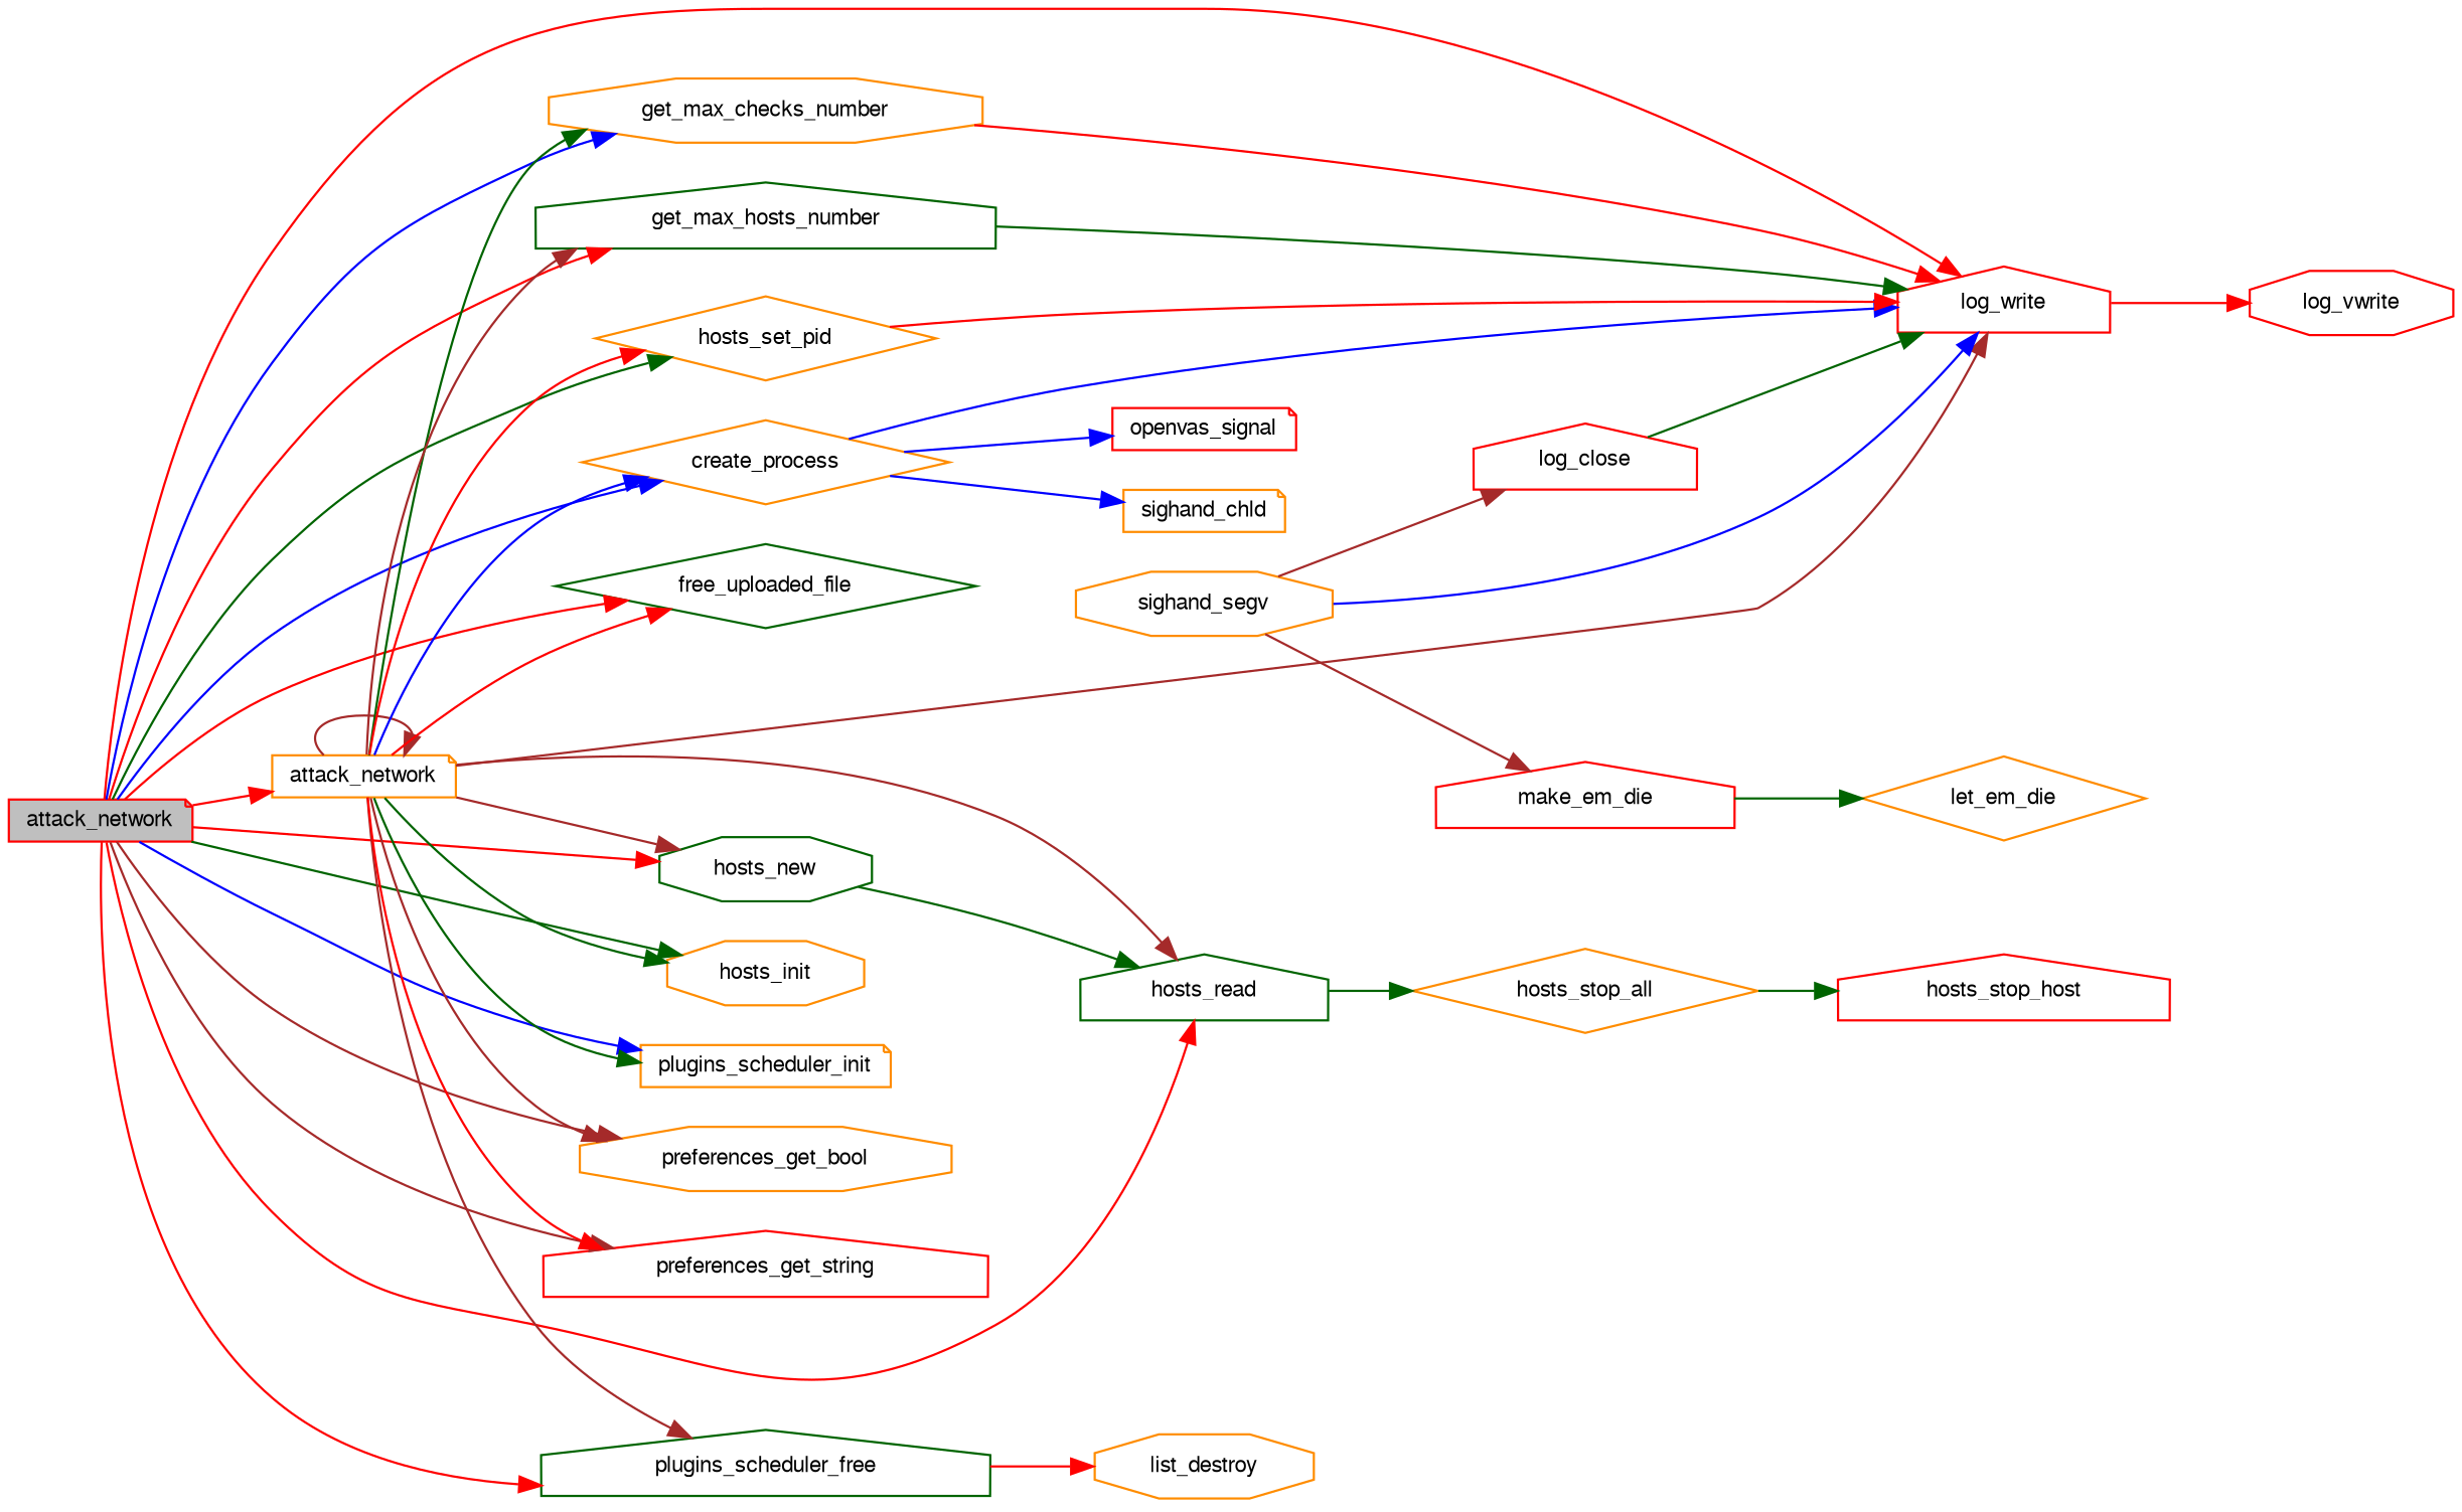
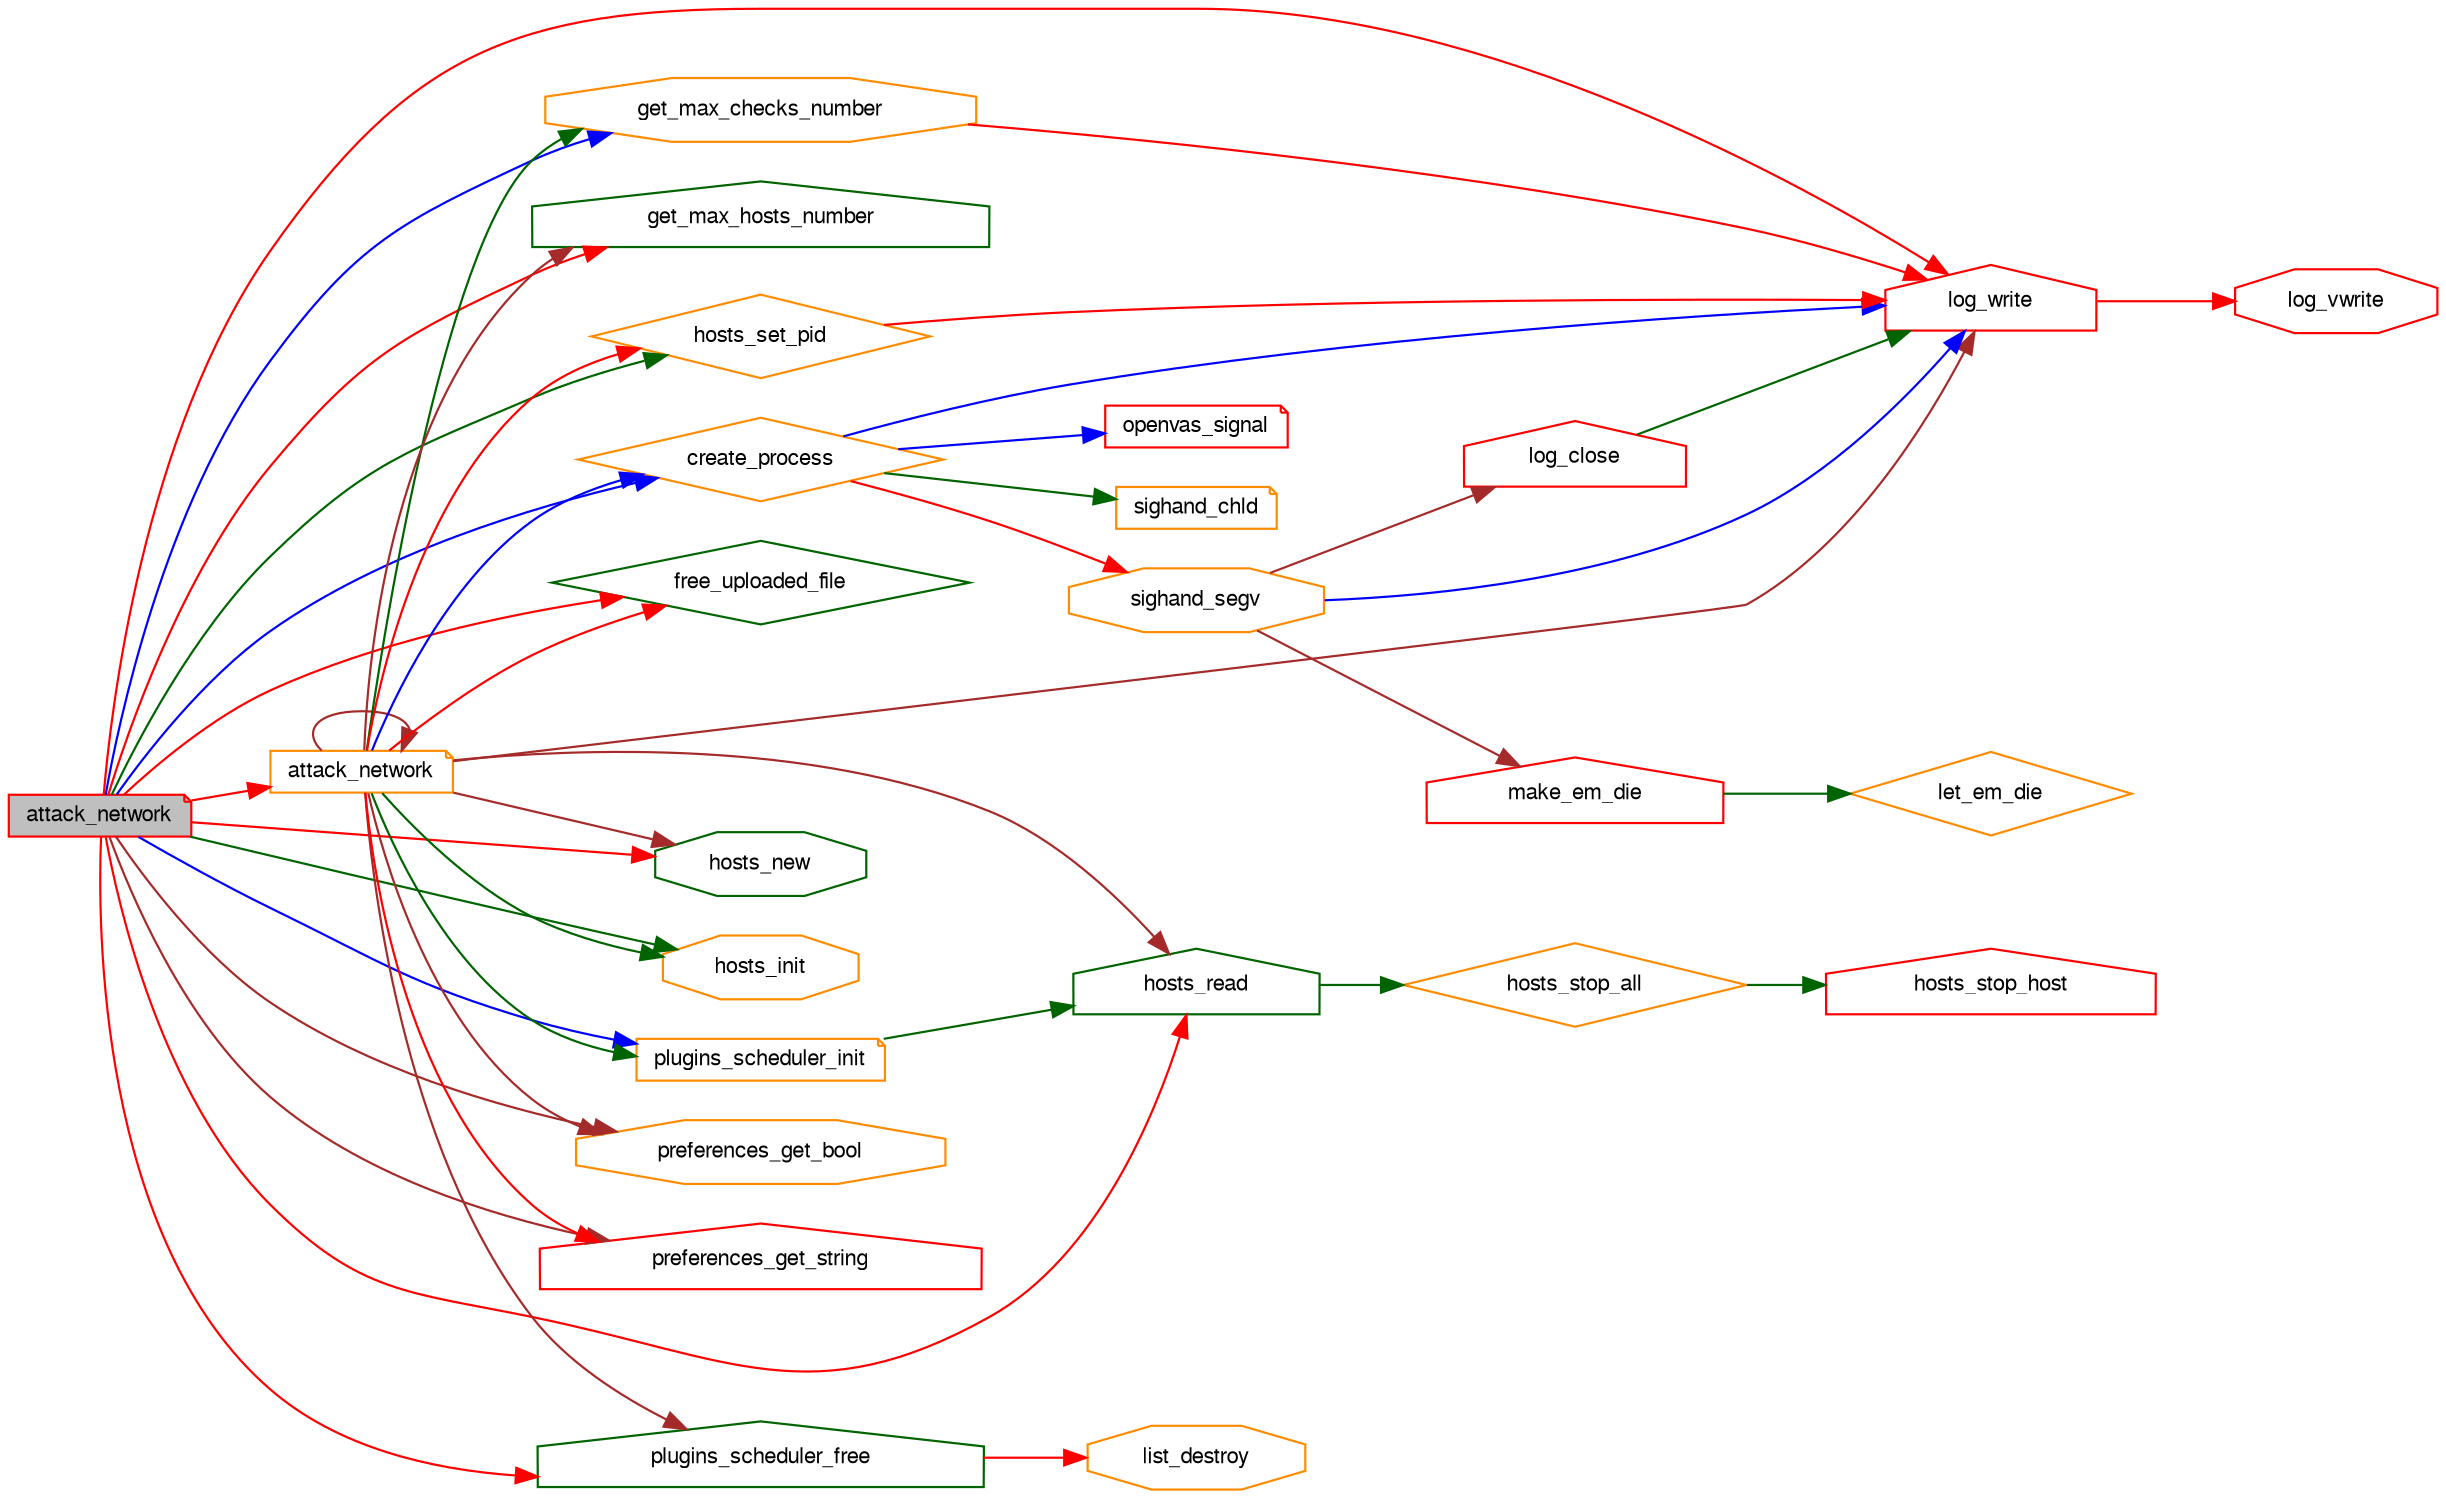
  digraph {
    rankdir=LR
    node [color=darkorange fontname=FreeSans fontsize=10 shape=house]
    edge [color=red fontname=FreeSans fontsize=10 labelfontname=FreeSans labelfontsize=10 style=solid]
    n1 [color=red fillcolor=grey75 fontcolor=black height=0.2 label=attack_network shape=note style=filled width=0.4]
    n2 [height=0.2 label=attack_network shape=note width=0.4]
    n3 [height=0.2 label=create_process shape=diamond width=0.4]
    n4 [color=red height=0.2 label=log_write width=0.4]
    n5 [color=darkgreen height=0.2 label=free_uploaded_file shape=diamond width=0.4]
    n6 [height=0.2 label=get_max_checks_number shape=octagon width=0.4]
    n7 [color=darkgreen height=0.2 label=get_max_hosts_number width=0.4]
    n8 [height=0.2 label=hosts_init shape=octagon width=0.4]
    n9 [color=darkgreen height=0.2 label=hosts_new shape=octagon width=0.4]
    n10 [color=darkgreen height=0.2 label=hosts_read width=0.4]
    n11 [height=0.2 label=hosts_set_pid shape=diamond width=0.4]
    n12 [color=darkgreen height=0.2 label=plugins_scheduler_free width=0.4]
    n13 [height=0.2 label=plugins_scheduler_init shape=note width=0.4]
    n14 [height=0.2 label=preferences_get_bool shape=octagon width=0.4]
    n15 [color=red height=0.2 label=preferences_get_string width=0.4]
    n16 [color=red height=0.2 label=openvas_signal shape=note width=0.4]
    n17 [height=0.2 label=sighand_chld shape=note width=0.4]
    n18 [height=0.2 label=sighand_segv shape=octagon width=0.4]
    n19 [color=red height=0.2 label=log_vwrite shape=octagon width=0.4]
    n20 [height=0.2 label=hosts_stop_all shape=diamond width=0.4]
    n21 [height=0.2 label=list_destroy shape=octagon width=0.4]
    n22 [color=red height=0.2 label=log_close width=0.4]
    n23 [color=red height=0.2 label=make_em_die width=0.4]
    n24 [height=0.2 label=let_em_die shape=diamond width=0.4]
    n25 [color=red height=0.2 label=hosts_stop_host width=0.4]
    n1 -> n2
    n1 -> n3 [color=blue]
    n1 -> n4
    n1 -> n5
    n1 -> n6 [color=blue]
    n1 -> n7
    n1 -> n8 [color=darkgreen]
    n1 -> n9
    n1 -> n10
    n1 -> n11 [color=darkgreen]
    n1 -> n12
    n1 -> n13 [color=blue]
    n1 -> n14 [color=brown]
    n1 -> n15 [color=brown]
    n2 -> n2 [color=brown]
    n2 -> n3 [color=blue]
    n2 -> n4 [color=brown]
    n2 -> n5
    n2 -> n6 [color=darkgreen]
    n2 -> n7 [color=brown]
    n2 -> n8 [color=darkgreen]
    n2 -> n9 [color=brown]
    n2 -> n10 [color=brown]
    n2 -> n11
    n2 -> n12 [color=brown]
    n2 -> n13 [color=darkgreen]
    n2 -> n14 [color=brown]
    n2 -> n15
    n3 -> n4 [color=blue]
    n3 -> n16 [color=blue]
-   n3 -> n17 [color=blue]
+   n3 -> n17 [color=darkgreen]
+   n3 -> n18
    n4 -> n19
    n6 -> n4
-   n7 -> n4 [color=darkgreen]
-   n9 -> n10 [color=darkgreen]
+   n13 -> n10 [color=darkgreen]
    n10 -> n20 [color=darkgreen]
    n11 -> n4
    n12 -> n21
    n18 -> n4 [color=blue]
    n18 -> n22 [color=brown]
    n18 -> n23 [color=brown]
    n20 -> n25 [color=darkgreen]
    n22 -> n4 [color=darkgreen]
    n23 -> n24 [color=darkgreen]
  }
